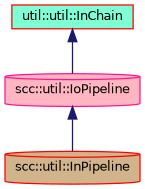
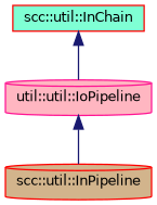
  digraph {
    node [color=red fontname=Helvetica fontsize=10 shape=cylinder style=filled]
    edge [color=midnightblue dir=back fontname=Helvetica fontsize=10 labelfontname=Helvetica labelfontsize=10 style=solid]
-   n1 [fillcolor=aquamarine fontcolor=black height=0.2 label="util::util::InChain" shape=box width=0.4]
-   n2 [color=deeppink fillcolor=lightpink height=0.2 label="scc::util::IoPipeline" width=0.4]
+   n1 [fillcolor=aquamarine fontcolor=black height=0.2 label="scc::util::InChain" shape=box width=0.4]
+   n2 [color=deeppink fillcolor=lightpink height=0.2 label="util::util::IoPipeline" width=0.4]
    n3 [fillcolor=tan height=0.2 label="scc::util::InPipeline" width=0.4]
    n1 -> n2
    n2 -> n3
  }
